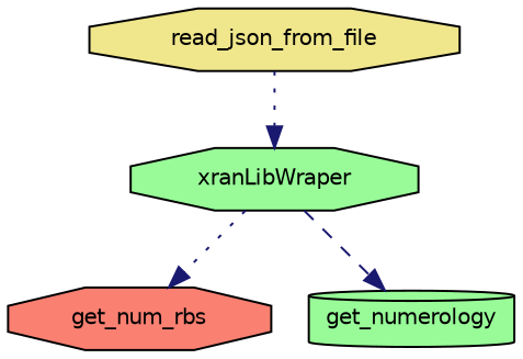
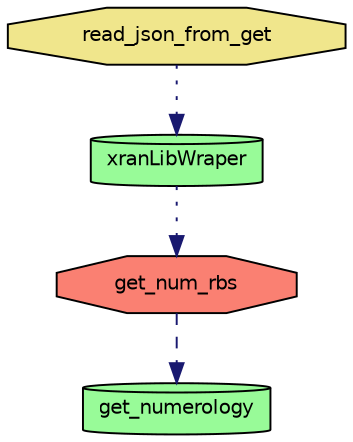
  digraph {
    rankdir=TB
    node [color=black fillcolor=palegreen fontname=Helvetica fontsize=10 shape=cylinder style=filled]
    edge [color=midnightblue fontname=Helvetica fontsize=10 labelfontname=Helvetica labelfontsize=10 style=dotted]
-   n1 [fontcolor=black height=0.2 label=xranLibWraper shape=octagon width=0.4]
+   n1 [fontcolor=black height=0.2 label=xranLibWraper width=0.4]
    n2 [fillcolor=salmon height=0.2 label=get_num_rbs shape=octagon width=0.4]
    n3 [height=0.2 label=get_numerology width=0.4]
-   n4 [fillcolor=khaki height=0.2 label=read_json_from_file shape=octagon width=0.4]
+   n4 [fillcolor=khaki height=0.2 label=read_json_from_get shape=octagon width=0.4]
    n1 -> n2
-   n1 -> n3 [style=dashed]
+   n2 -> n3 [style=dashed]
    n4 -> n1
  }
